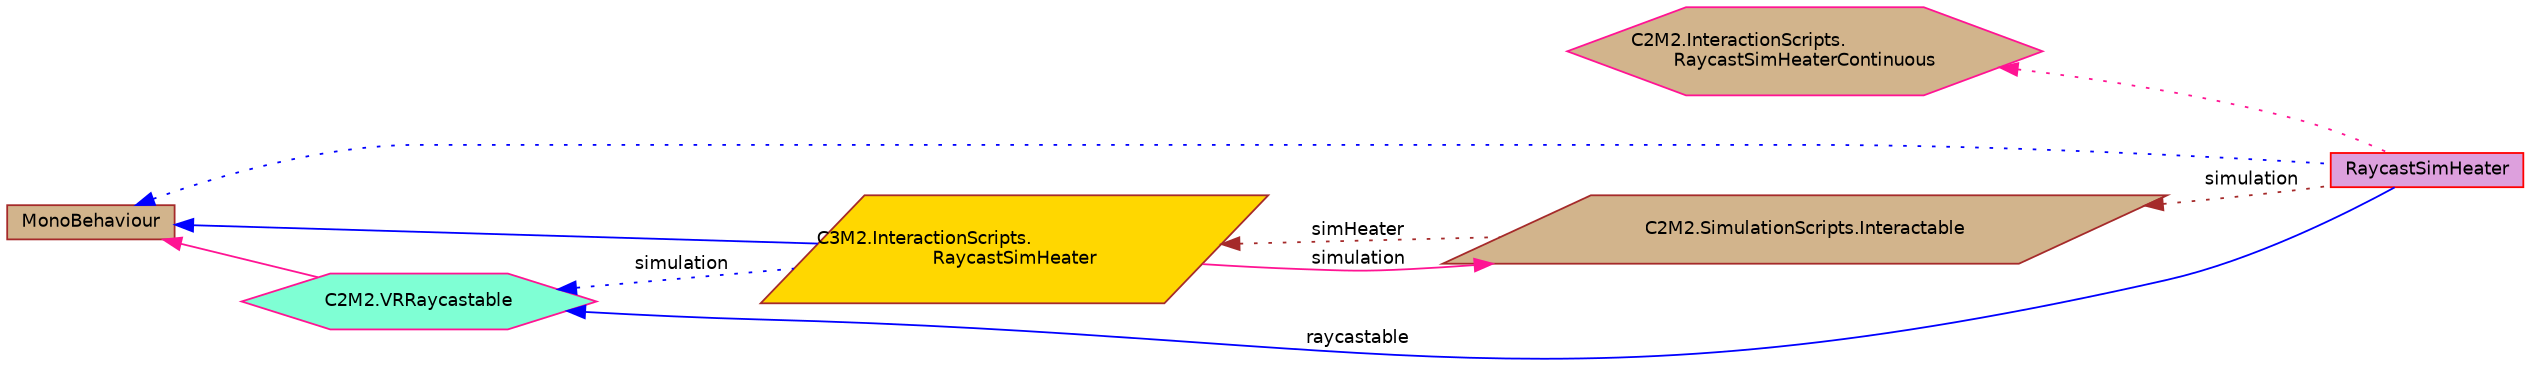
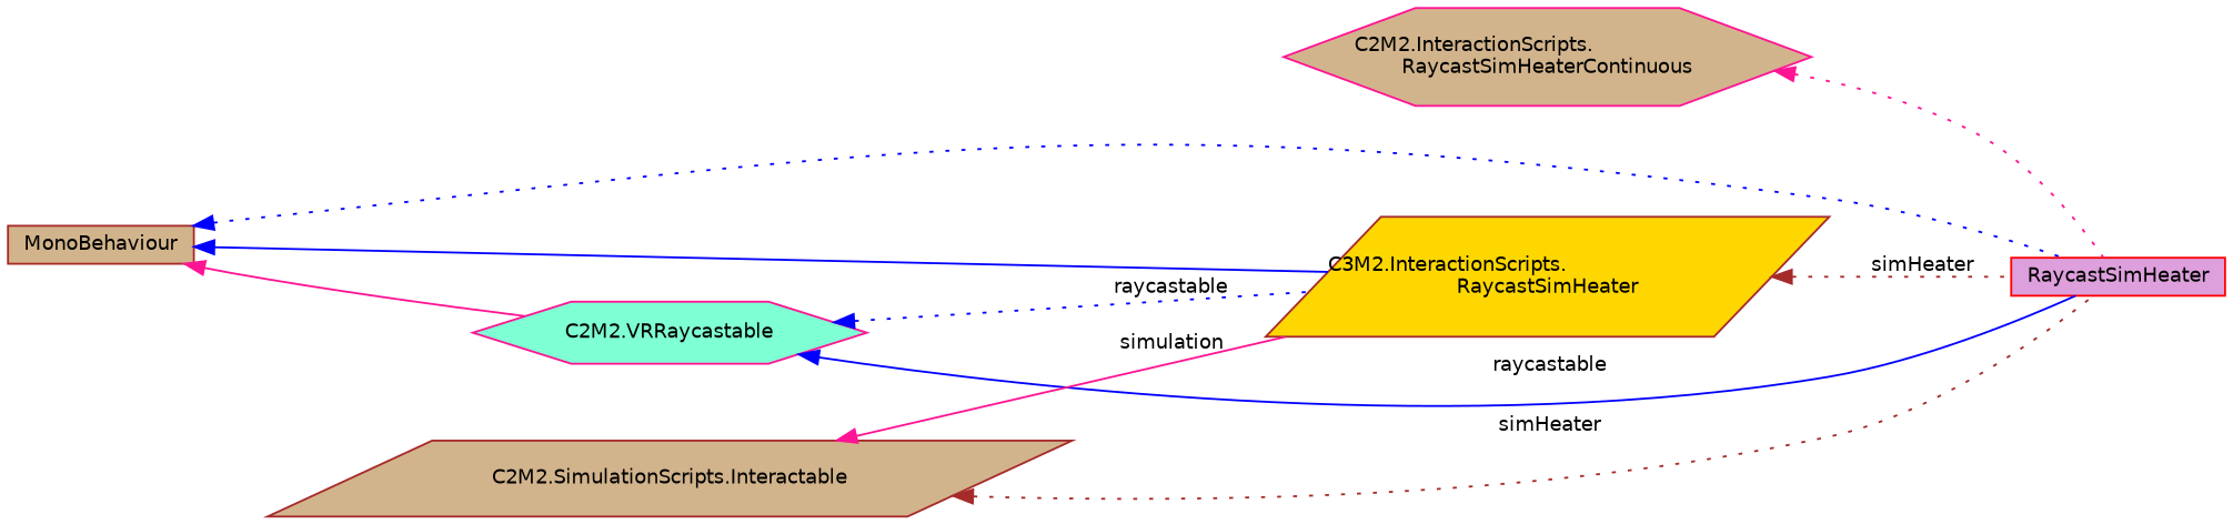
  digraph {
    rankdir=LR
    node [color=brown fillcolor=tan fontname=Helvetica fontsize=10 shape=hexagon style=filled]
    edge [color=blue dir=back fontname=Helvetica fontsize=10 labelfontname=Helvetica labelfontsize=10 style=dotted]
    n1 [color=deeppink fontcolor=black height=0.2 label="C2M2.InteractionScripts.\lRaycastSimHeaterContinuous" width=0.4]
    n2 [color=red fillcolor=plum height=0.2 label=RaycastSimHeater shape=box width=0.4]
    n3 [height=0.2 label=MonoBehaviour shape=box width=0.4]
    n4 [fillcolor=gold height=0.2 label="C3M2.InteractionScripts.\lRaycastSimHeater" shape=parallelogram width=0.4]
    n5 [color=deeppink fillcolor=aquamarine height=0.2 label="C2M2.VRRaycastable" width=0.4]
    n6 [height=0.2 label="C2M2.SimulationScripts.Interactable" shape=parallelogram width=0.4]
    n1 -> n2 [color=deeppink]
    n3 -> n2
    n3 -> n4 [style=solid]
    n3 -> n5 [color=deeppink style=solid]
-   n4 -> n6 [color=brown label=" simHeater"]
+   n4 -> n2 [color=brown label=" simHeater"]
    n5 -> n2 [label=" raycastable" style=solid]
-   n5 -> n4 [label=" simulation"]
-   n6 -> n2 [color=brown label=" simulation"]
+   n5 -> n4 [label=" raycastable"]
+   n6 -> n2 [color=brown label=" simHeater"]
    n6 -> n4 [color=deeppink label=" simulation" style=solid]
  }
